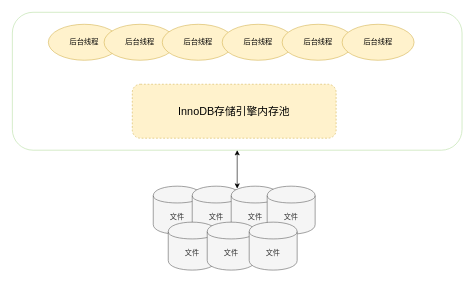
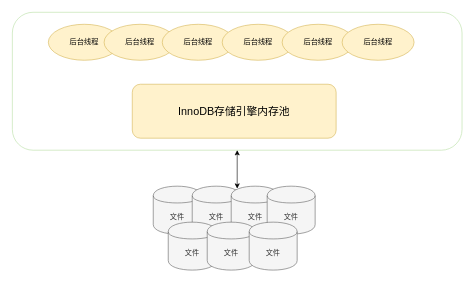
  <mxCell id="0" />
  <mxCell id="1" parent="0" />
  <mxCell id="2" value="" style="rounded=1;whiteSpace=wrap;html=1;strokeColor=#B9E0A5;" vertex="1" parent="1"><mxGeometry x="20" y="20" width="750" height="230" as="geometry" /></mxCell>
  <mxCell id="3" value="后台线程" style="ellipse;whiteSpace=wrap;html=1;fillColor=#fff2cc;strokeColor=#d6b656;" vertex="1" parent="1"><mxGeometry x="80" y="40" width="120" height="60" as="geometry" /></mxCell>
  <mxCell id="4" value="后台线程" style="ellipse;whiteSpace=wrap;html=1;fillColor=#fff2cc;strokeColor=#d6b656;" vertex="1" parent="1"><mxGeometry x="173" y="40" width="120" height="60" as="geometry" /></mxCell>
  <mxCell id="5" value="后台线程" style="ellipse;whiteSpace=wrap;html=1;fillColor=#fff2cc;strokeColor=#d6b656;" vertex="1" parent="1"><mxGeometry x="270" y="40" width="120" height="60" as="geometry" /></mxCell>
  <mxCell id="6" value="后台线程" style="ellipse;whiteSpace=wrap;html=1;fillColor=#fff2cc;strokeColor=#d6b656;" vertex="1" parent="1"><mxGeometry x="370" y="40" width="120" height="60" as="geometry" /></mxCell>
  <mxCell id="7" value="后台线程" style="ellipse;whiteSpace=wrap;html=1;fillColor=#fff2cc;strokeColor=#d6b656;" vertex="1" parent="1"><mxGeometry x="470" y="40" width="120" height="60" as="geometry" /></mxCell>
  <mxCell id="8" value="后台线程" style="ellipse;whiteSpace=wrap;html=1;fillColor=#fff2cc;strokeColor=#d6b656;" vertex="1" parent="1"><mxGeometry x="570" y="40" width="120" height="60" as="geometry" /></mxCell>
- <mxCell id="9" value="&lt;font style=&quot;font-size: 18px&quot;&gt;InnoDB存储引擎内存池&lt;/font&gt;" style="rounded=1;whiteSpace=wrap;html=1;fillColor=#fff2cc;strokeColor=#d6b656;dashed=1;" vertex="1" parent="1"><mxGeometry x="220" y="140" width="340" height="90" as="geometry" /></mxCell>
+ <mxCell id="9" value="&lt;font style=&quot;font-size: 18px&quot;&gt;InnoDB存储引擎内存池&lt;/font&gt;" style="rounded=1;whiteSpace=wrap;html=1;fillColor=#fff2cc;strokeColor=#d6b656;" vertex="1" parent="1"><mxGeometry x="220" y="140" width="340" height="90" as="geometry" /></mxCell>
  <mxCell id="10" value="文件" style="shape=cylinder;whiteSpace=wrap;html=1;boundedLbl=1;backgroundOutline=1;fillColor=#f5f5f5;strokeColor=#666666;fontColor=#333333;" vertex="1" parent="1"><mxGeometry x="255" y="310" width="80" height="80" as="geometry" /></mxCell>
  <mxCell id="11" value="文件" style="shape=cylinder;whiteSpace=wrap;html=1;boundedLbl=1;backgroundOutline=1;fillColor=#f5f5f5;strokeColor=#666666;fontColor=#333333;" vertex="1" parent="1"><mxGeometry x="320" y="310" width="80" height="80" as="geometry" /></mxCell>
  <mxCell id="12" value="文件" style="shape=cylinder;whiteSpace=wrap;html=1;boundedLbl=1;backgroundOutline=1;fillColor=#f5f5f5;strokeColor=#666666;fontColor=#333333;" vertex="1" parent="1"><mxGeometry x="280" y="370" width="80" height="80" as="geometry" /></mxCell>
  <mxCell id="13" value="文件" style="shape=cylinder;whiteSpace=wrap;html=1;boundedLbl=1;backgroundOutline=1;fillColor=#f5f5f5;strokeColor=#666666;fontColor=#333333;" vertex="1" parent="1"><mxGeometry x="385" y="310" width="80" height="80" as="geometry" /></mxCell>
  <mxCell id="14" value="文件" style="shape=cylinder;whiteSpace=wrap;html=1;boundedLbl=1;backgroundOutline=1;fillColor=#f5f5f5;strokeColor=#666666;fontColor=#333333;" vertex="1" parent="1"><mxGeometry x="445" y="310" width="80" height="80" as="geometry" /></mxCell>
  <mxCell id="15" value="文件" style="shape=cylinder;whiteSpace=wrap;html=1;boundedLbl=1;backgroundOutline=1;fillColor=#f5f5f5;strokeColor=#666666;fontColor=#333333;" vertex="1" parent="1"><mxGeometry x="345" y="370" width="80" height="80" as="geometry" /></mxCell>
  <mxCell id="16" value="文件" style="shape=cylinder;whiteSpace=wrap;html=1;boundedLbl=1;backgroundOutline=1;fillColor=#f5f5f5;strokeColor=#666666;fontColor=#333333;" vertex="1" parent="1"><mxGeometry x="415" y="370" width="80" height="80" as="geometry" /></mxCell>
  <mxCell id="17" value="" style="endArrow=classic;startArrow=classic;html=1;entryX=0.5;entryY=1;entryDx=0;entryDy=0;" edge="1" parent="1" target="2"><mxGeometry width="50" height="50" relative="1" as="geometry"><mxPoint x="395" y="314" as="sourcePoint" /><mxPoint x="70" y="450" as="targetPoint" /></mxGeometry></mxCell>
